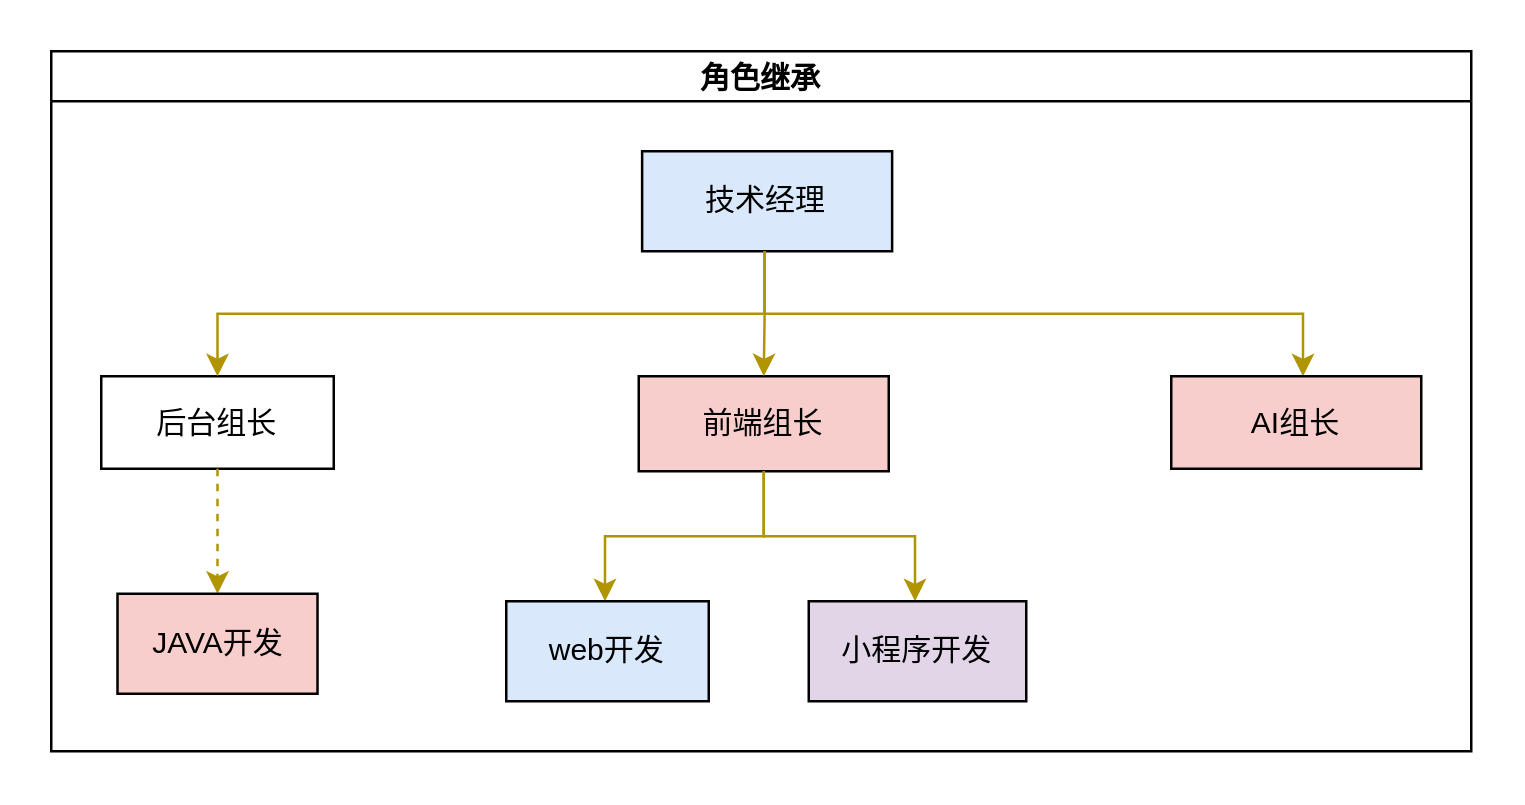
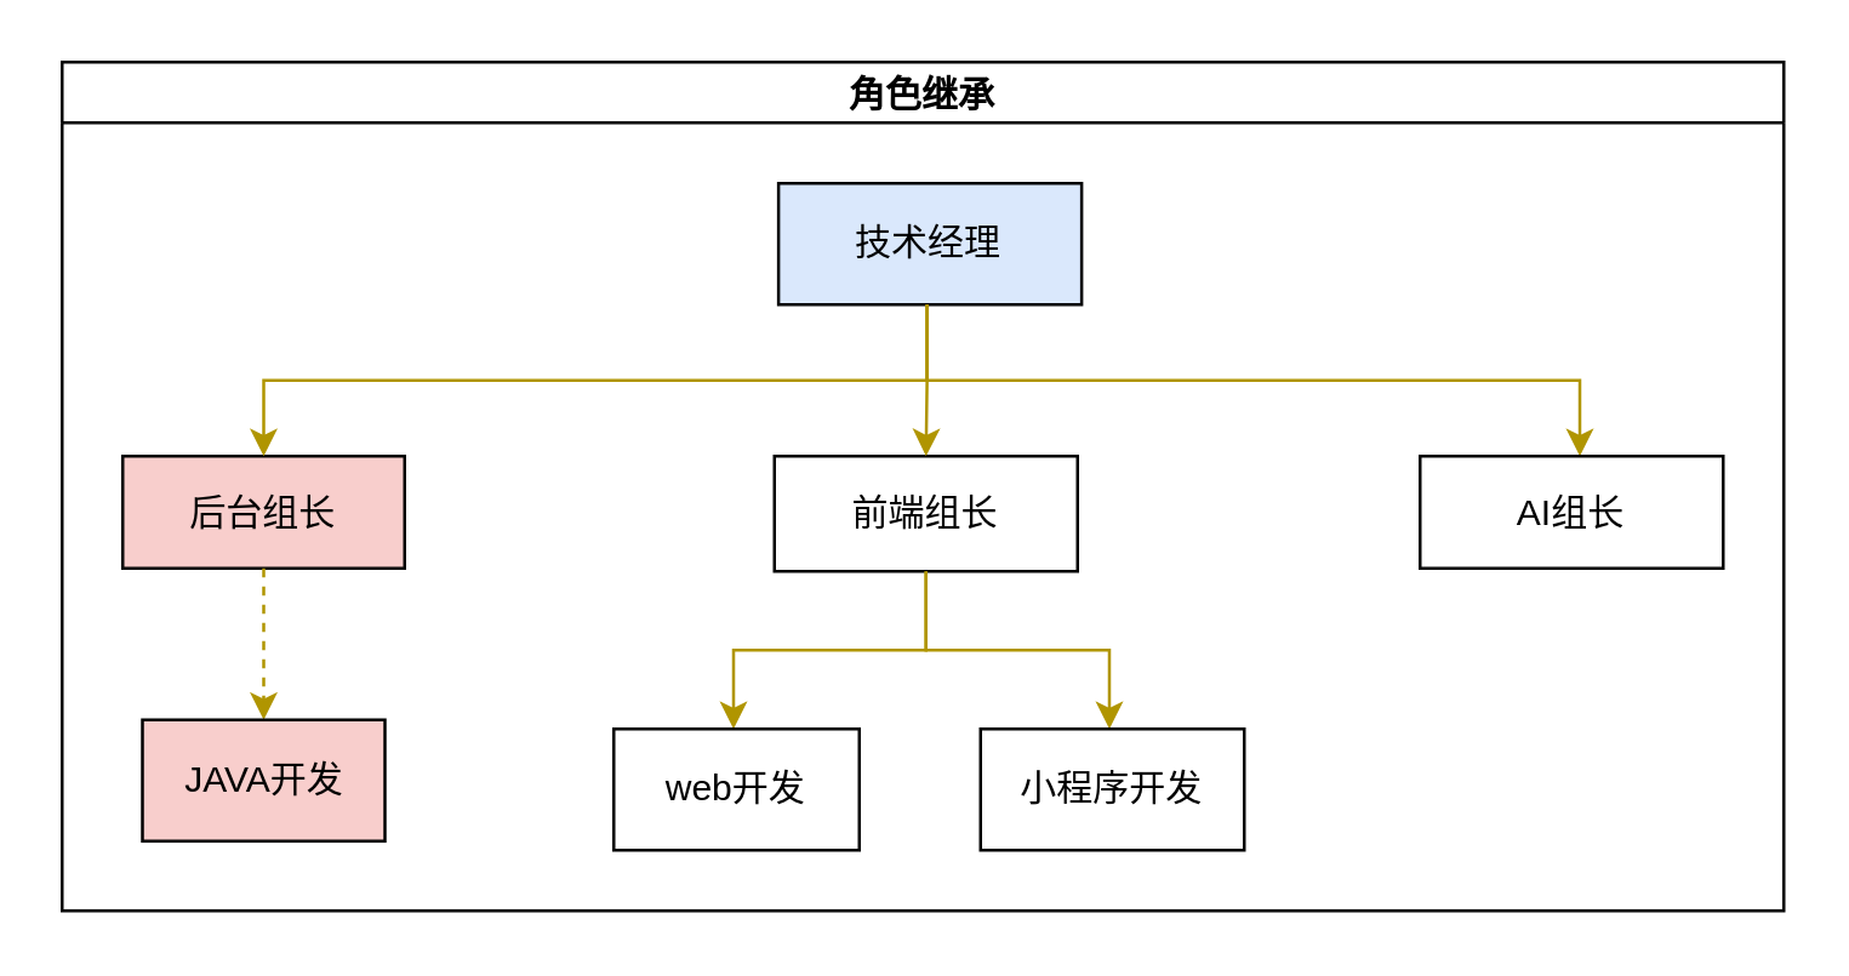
  <mxCell id="0" />
  <mxCell id="1" parent="0" />
  <mxCell id="2" value="角色继承" style="swimlane;startSize=20;horizontal=1;childLayout=treeLayout;horizontalTree=0;resizable=0;containerType=tree;" parent="1" vertex="1"><mxGeometry x="20" y="20" width="568" height="280" as="geometry" /></mxCell>
  <mxCell id="3" value="技术经理" style="whiteSpace=wrap;html=1;fillColor=#dae8fc;" parent="2" vertex="1"><mxGeometry x="236.35" y="40" width="100" height="40" as="geometry" /></mxCell>
- <mxCell id="4" value="后台组长" style="whiteSpace=wrap;html=1;" parent="2" vertex="1"><mxGeometry x="20" y="130" width="93" height="37" as="geometry" /></mxCell>
+ <mxCell id="4" value="后台组长" style="whiteSpace=wrap;html=1;fillColor=#f8cecc;" parent="2" vertex="1"><mxGeometry x="20" y="130" width="93" height="37" as="geometry" /></mxCell>
  <mxCell id="5" value="" style="edgeStyle=elbowEdgeStyle;elbow=vertical;html=1;rounded=0;fillColor=#e3c800;strokeColor=#B09500;" parent="2" target="4" edge="1"><mxGeometry relative="1" as="geometry"><mxPoint x="285.35" y="80" as="sourcePoint" /></mxGeometry></mxCell>
- <mxCell id="6" value="前端组长" style="whiteSpace=wrap;html=1;fillColor=#f8cecc;" parent="2" vertex="1"><mxGeometry x="235" y="130" width="100" height="38" as="geometry" /></mxCell>
+ <mxCell id="6" value="前端组长" style="whiteSpace=wrap;html=1;" parent="2" vertex="1"><mxGeometry x="235" y="130" width="100" height="38" as="geometry" /></mxCell>
  <mxCell id="7" value="" style="edgeStyle=elbowEdgeStyle;elbow=vertical;html=1;rounded=0;fillColor=#e3c800;strokeColor=#B09500;" parent="2" target="6" edge="1"><mxGeometry relative="1" as="geometry"><mxPoint x="285.35" y="80" as="sourcePoint" /></mxGeometry></mxCell>
  <mxCell id="8" value="" style="edgeStyle=elbowEdgeStyle;elbow=vertical;html=1;rounded=0;fillColor=#e3c800;strokeColor=#B09500;dashed=1;" parent="2" source="4" target="9" edge="1"><mxGeometry relative="1" as="geometry"><mxPoint x="-210.65" y="236" as="sourcePoint" /></mxGeometry></mxCell>
  <mxCell id="9" value="JAVA开发" style="whiteSpace=wrap;html=1;fillColor=#f8cecc;" parent="2" vertex="1"><mxGeometry x="26.5" y="217" width="80" height="40" as="geometry" /></mxCell>
  <mxCell id="10" value="" style="edgeStyle=elbowEdgeStyle;elbow=vertical;html=1;rounded=0;fillColor=#e3c800;strokeColor=#B09500;" parent="2" source="6" edge="1"><mxGeometry relative="1" as="geometry"><mxPoint x="-76.15" y="236" as="sourcePoint" /><mxPoint x="221.5" y="220" as="targetPoint" /></mxGeometry></mxCell>
- <mxCell id="11" value="web开发" style="whiteSpace=wrap;html=1;fillColor=#dae8fc;" parent="2" vertex="1"><mxGeometry x="182" y="220" width="81" height="40" as="geometry" /></mxCell>
+ <mxCell id="11" value="web开发" style="whiteSpace=wrap;html=1;" parent="2" vertex="1"><mxGeometry x="182" y="220" width="81" height="40" as="geometry" /></mxCell>
  <mxCell id="12" value="" style="edgeStyle=elbowEdgeStyle;elbow=vertical;html=1;rounded=0;fillColor=#e3c800;strokeColor=#B09500;" parent="2" source="6" edge="1"><mxGeometry relative="1" as="geometry"><mxPoint x="-76.15" y="236" as="sourcePoint" /><mxPoint x="345.5" y="220" as="targetPoint" /></mxGeometry></mxCell>
- <mxCell id="13" value="小程序开发" style="whiteSpace=wrap;html=1;fillColor=#e1d5e7;" parent="2" vertex="1"><mxGeometry x="303" y="220" width="87" height="40" as="geometry" /></mxCell>
+ <mxCell id="13" value="小程序开发" style="whiteSpace=wrap;html=1;" parent="2" vertex="1"><mxGeometry x="303" y="220" width="87" height="40" as="geometry" /></mxCell>
  <mxCell id="14" value="" style="edgeStyle=elbowEdgeStyle;elbow=vertical;html=1;rounded=0;fillColor=#e3c800;strokeColor=#B09500;" parent="2" edge="1"><mxGeometry relative="1" as="geometry"><mxPoint x="285.35" y="80" as="sourcePoint" /><mxPoint x="500.7" y="130" as="targetPoint" /></mxGeometry></mxCell>
- <mxCell id="15" value="AI组长" style="whiteSpace=wrap;html=1;fillColor=#f8cecc;" parent="2" vertex="1"><mxGeometry x="448" y="130" width="100" height="37" as="geometry" /></mxCell>
+ <mxCell id="15" value="AI组长" style="whiteSpace=wrap;html=1;" parent="2" vertex="1"><mxGeometry x="448" y="130" width="100" height="37" as="geometry" /></mxCell>
